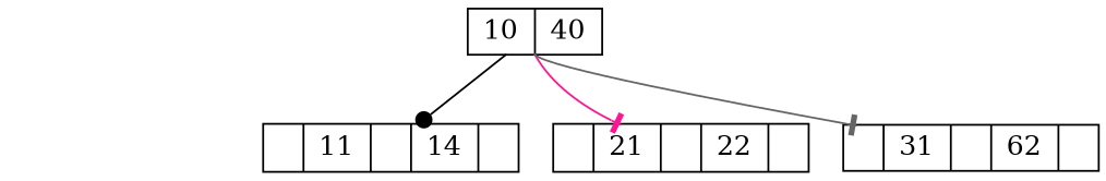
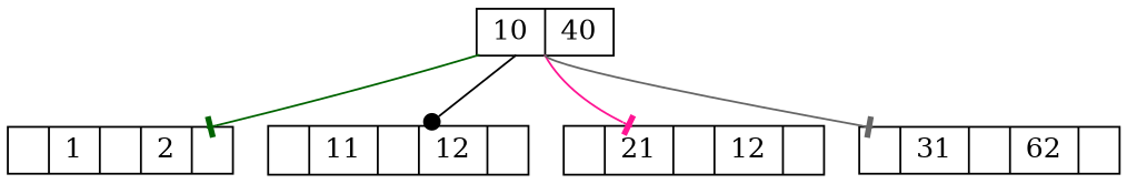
  digraph {
    node [shape=record]
    edge [arrowhead=tee]
    n1 [height=.1 label="10|40"]
-   n3 [height=.1 label="<f0> |11|<f1> |14|<f2>"]
-   n4 [height=.1 label="<f0> |21|<f1> |22|<f2>"]
+   n2 [height=.1 label="<f0> |1|<f1> |2|<f2>"]
+   n3 [height=.1 label="<f0> |11|<f1> |12|<f2>"]
+   n4 [height=.1 label="<f0> |21|<f1> |12|<f2>"]
    n5 [height=.1 label="<f0> |31|<f1> |62|<f2>"]
+   n1 -> n2 [color=darkgreen tailport=f0]
    n1 -> n3 [arrowhead=dot color=black tailport=f1]
    n1 -> n4 [color=deeppink tailport=f2]
    n1 -> n5 [color=gray40 tailport=f3]
  }
